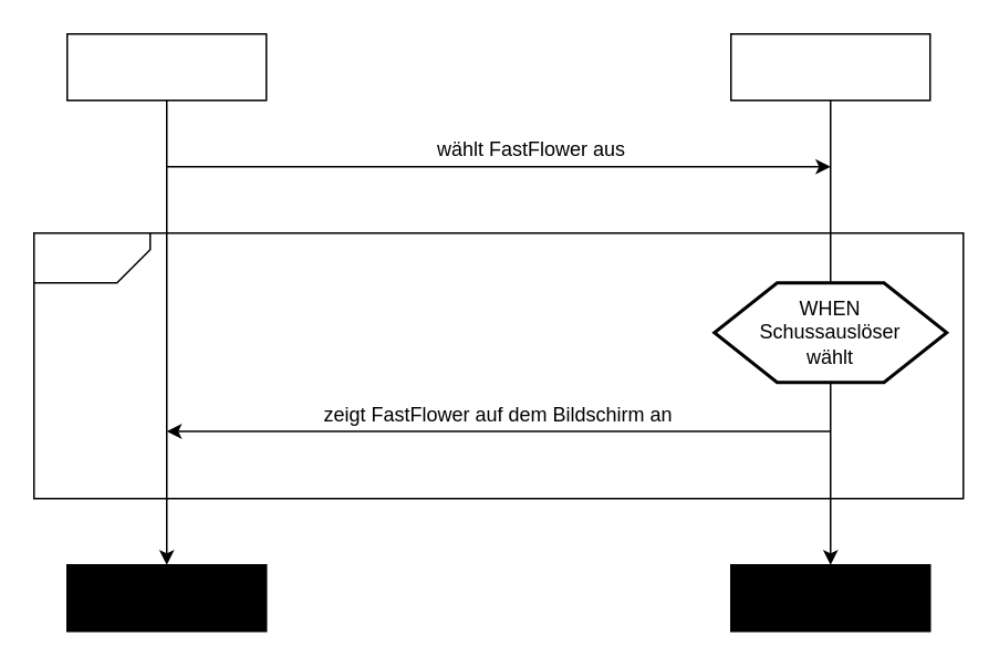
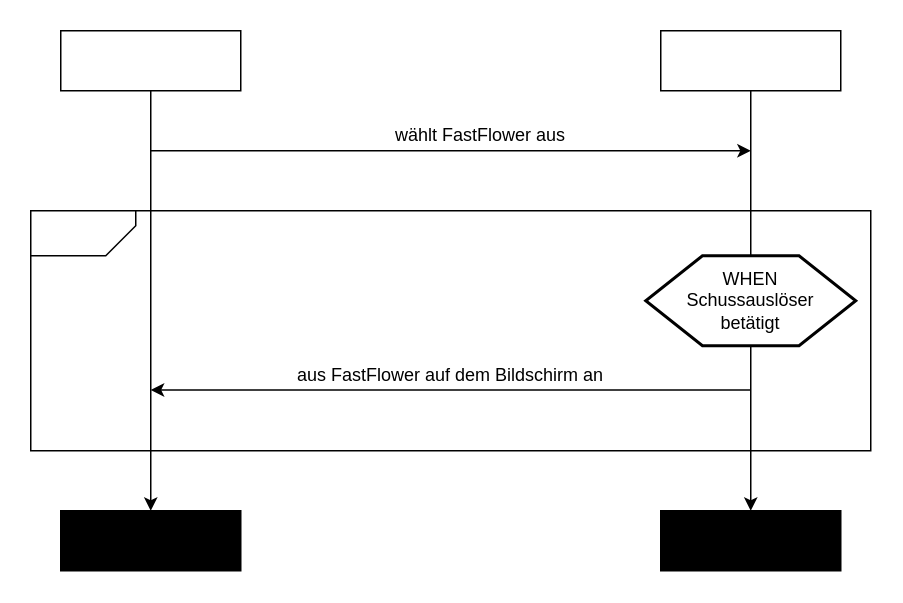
  <mxCell id="0" />
  <mxCell id="1" parent="0" />
  <mxCell id="2" value="" style="rounded=0;whiteSpace=wrap;html=1;fillColor=#FFFFFF;" vertex="1" parent="1"><mxGeometry x="20" y="140" width="560" height="160" as="geometry" /></mxCell>
  <mxCell id="3" value="" style="rounded=0;whiteSpace=wrap;html=1;" vertex="1" parent="1"><mxGeometry x="40" y="20" width="120" height="40" as="geometry" /></mxCell>
  <mxCell id="4" value="" style="rounded=0;whiteSpace=wrap;html=1;" vertex="1" parent="1"><mxGeometry x="440" y="20" width="120" height="40" as="geometry" /></mxCell>
  <mxCell id="5" value="" style="rounded=0;whiteSpace=wrap;html=1;fillColor=#000000;" vertex="1" parent="1"><mxGeometry x="40" y="340" width="120" height="40" as="geometry" /></mxCell>
  <mxCell id="6" value="" style="rounded=0;whiteSpace=wrap;html=1;fillColor=#000000;" vertex="1" parent="1"><mxGeometry x="440" y="340" width="120" height="40" as="geometry" /></mxCell>
  <mxCell id="7" value="" style="endArrow=classic;html=1;exitX=0.5;exitY=1;exitDx=0;exitDy=0;entryX=0.5;entryY=0;entryDx=0;entryDy=0;" edge="1" parent="1" source="3" target="5"><mxGeometry width="50" height="50" relative="1" as="geometry"><mxPoint x="40" y="570" as="sourcePoint" /><mxPoint x="90" y="520" as="targetPoint" /></mxGeometry></mxCell>
- <mxCell id="8" value="zeigt FastFlower auf dem Bildschirm an " style="text;html=1;strokeColor=none;fillColor=none;align=center;verticalAlign=middle;whiteSpace=wrap;rounded=0;" vertex="1" parent="1"><mxGeometry x="160" y="240" width="280" height="20" as="geometry" /></mxCell>
+ <mxCell id="8" value="aus FastFlower auf dem Bildschirm an " style="text;html=1;strokeColor=none;fillColor=none;align=center;verticalAlign=middle;whiteSpace=wrap;rounded=0;" vertex="1" parent="1"><mxGeometry x="160" y="240" width="280" height="20" as="geometry" /></mxCell>
  <mxCell id="9" value="" style="endArrow=classic;html=1;" edge="1" parent="1"><mxGeometry width="50" height="50" relative="1" as="geometry"><mxPoint x="100" y="100" as="sourcePoint" /><mxPoint x="500" y="100" as="targetPoint" /></mxGeometry></mxCell>
  <mxCell id="10" value="wählt FastFlower aus" style="text;html=1;strokeColor=none;fillColor=none;align=center;verticalAlign=middle;whiteSpace=wrap;rounded=0;" vertex="1" parent="1"><mxGeometry x="180" y="80" width="280" height="20" as="geometry" /></mxCell>
  <mxCell id="11" value="" style="endArrow=classic;html=1;" edge="1" parent="1"><mxGeometry width="50" height="50" relative="1" as="geometry"><mxPoint x="500" y="259.5" as="sourcePoint" /><mxPoint x="100" y="259.5" as="targetPoint" /></mxGeometry></mxCell>
  <mxCell id="12" value="" style="endArrow=classic;html=1;exitX=0.5;exitY=1;exitDx=0;exitDy=0;entryX=0.5;entryY=0;entryDx=0;entryDy=0;" edge="1" parent="1" source="4" target="6"><mxGeometry width="50" height="50" relative="1" as="geometry"><mxPoint x="500" y="60" as="sourcePoint" /><mxPoint x="500" y="460" as="targetPoint" /></mxGeometry></mxCell>
  <mxCell id="13" value="" style="verticalLabelPosition=bottom;verticalAlign=top;html=1;strokeWidth=2;shape=hexagon;perimeter=hexagonPerimeter2;arcSize=6;size=0.27;fillColor=#FFFFFF;" vertex="1" parent="1"><mxGeometry x="430" y="170" width="140" height="60" as="geometry" /></mxCell>
  <mxCell id="14" value="" style="shape=card;whiteSpace=wrap;html=1;fillColor=#FFFFFF;rotation=-180;size=20;" vertex="1" parent="1"><mxGeometry x="20" y="140" width="70" height="30" as="geometry" /></mxCell>
- <mxCell id="15" value="&lt;div&gt;WHEN&lt;/div&gt;&lt;div&gt;Schussauslöser&lt;/div&gt;&lt;div&gt;wählt&lt;br&gt;&lt;/div&gt;" style="text;html=1;strokeColor=none;fillColor=none;align=center;verticalAlign=middle;whiteSpace=wrap;rounded=0;" vertex="1" parent="1"><mxGeometry x="450" y="170" width="100" height="60" as="geometry" /></mxCell>
+ <mxCell id="15" value="&lt;div&gt;WHEN&lt;/div&gt;&lt;div&gt;Schussauslöser&lt;/div&gt;&lt;div&gt;betätigt&lt;br&gt;&lt;/div&gt;" style="text;html=1;strokeColor=none;fillColor=none;align=center;verticalAlign=middle;whiteSpace=wrap;rounded=0;" vertex="1" parent="1"><mxGeometry x="450" y="170" width="100" height="60" as="geometry" /></mxCell>
